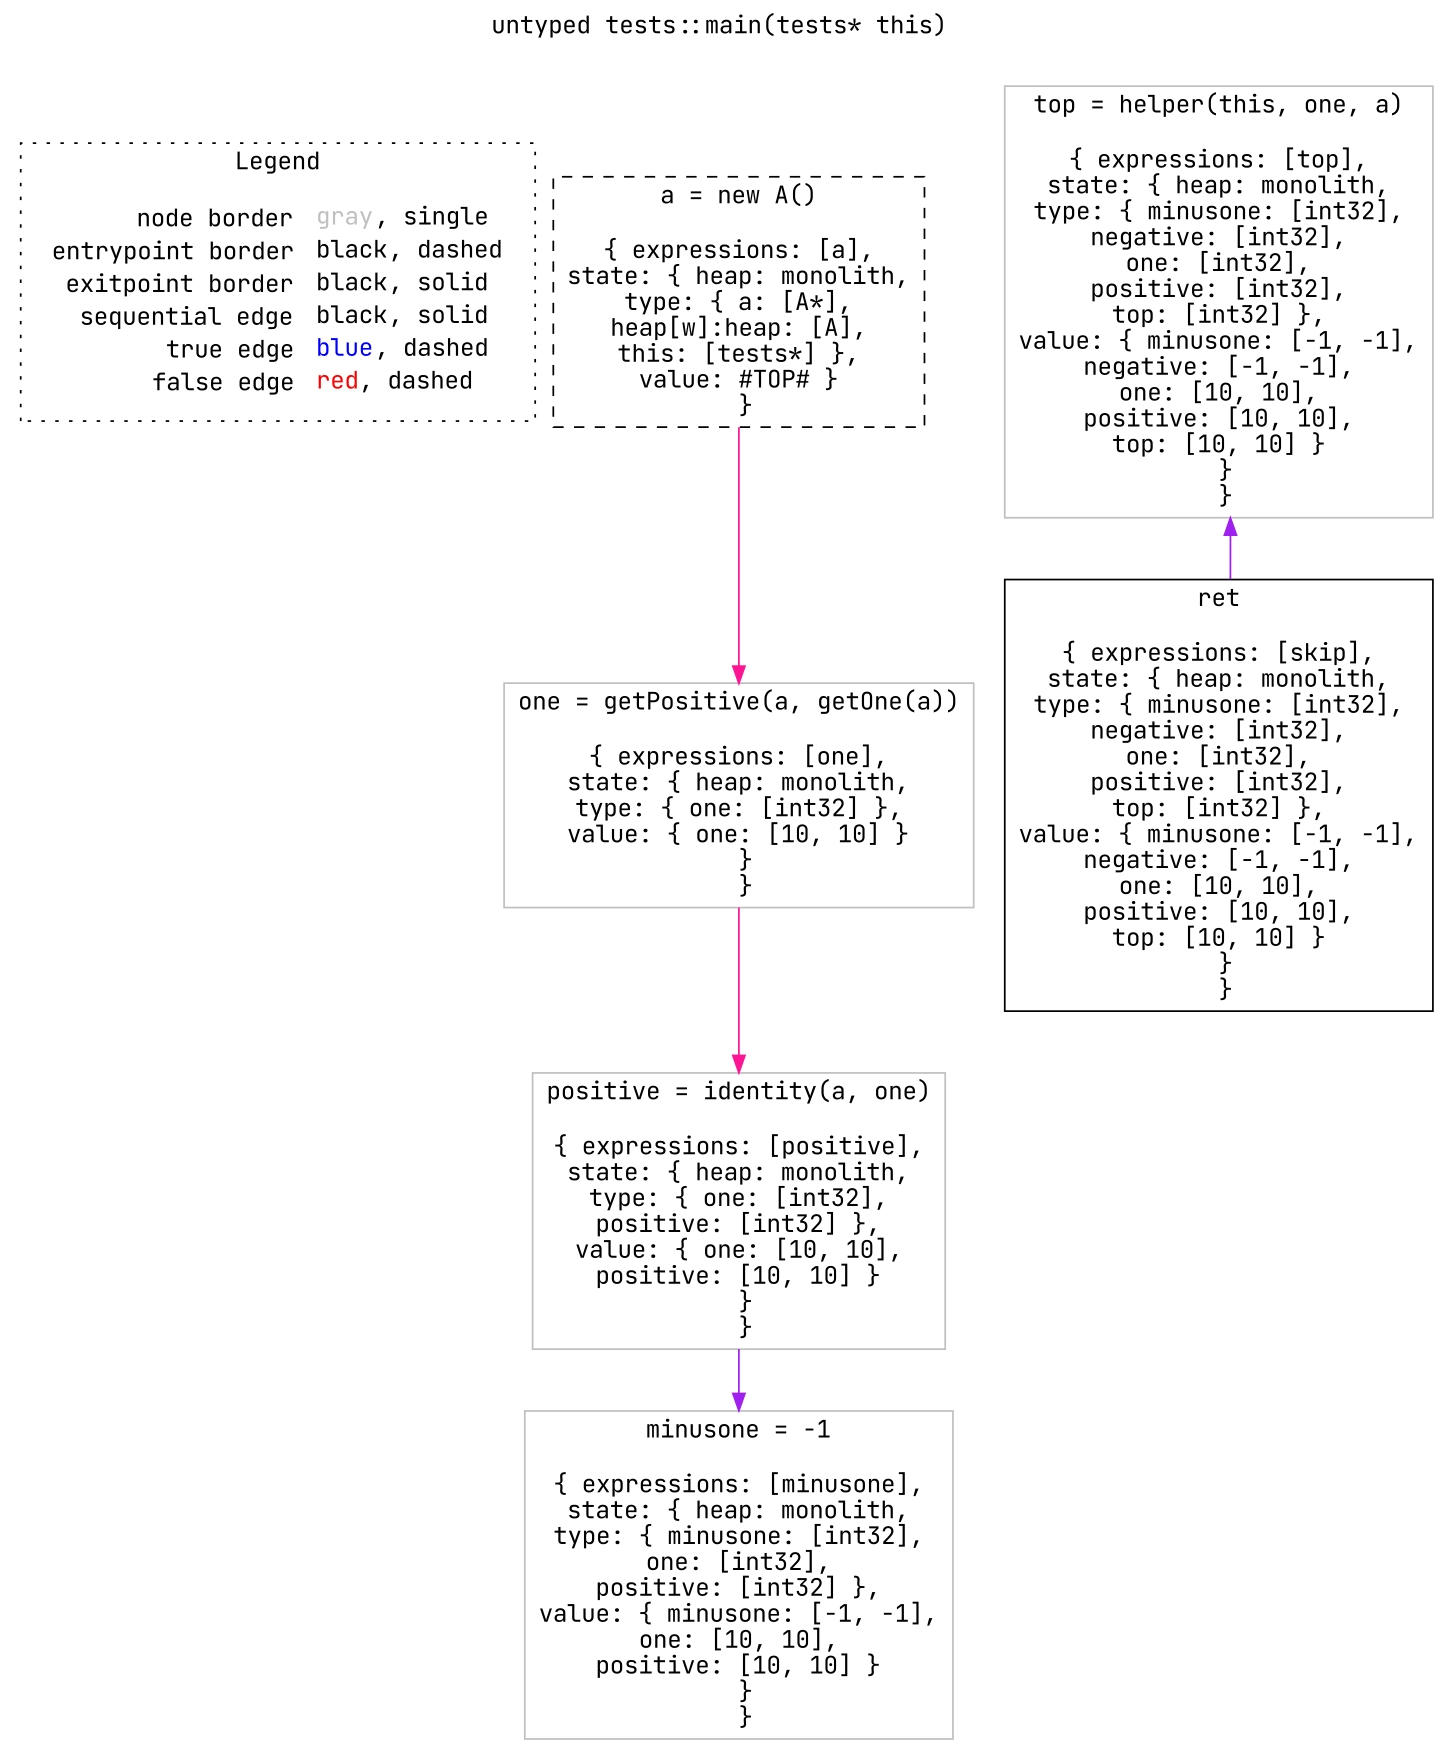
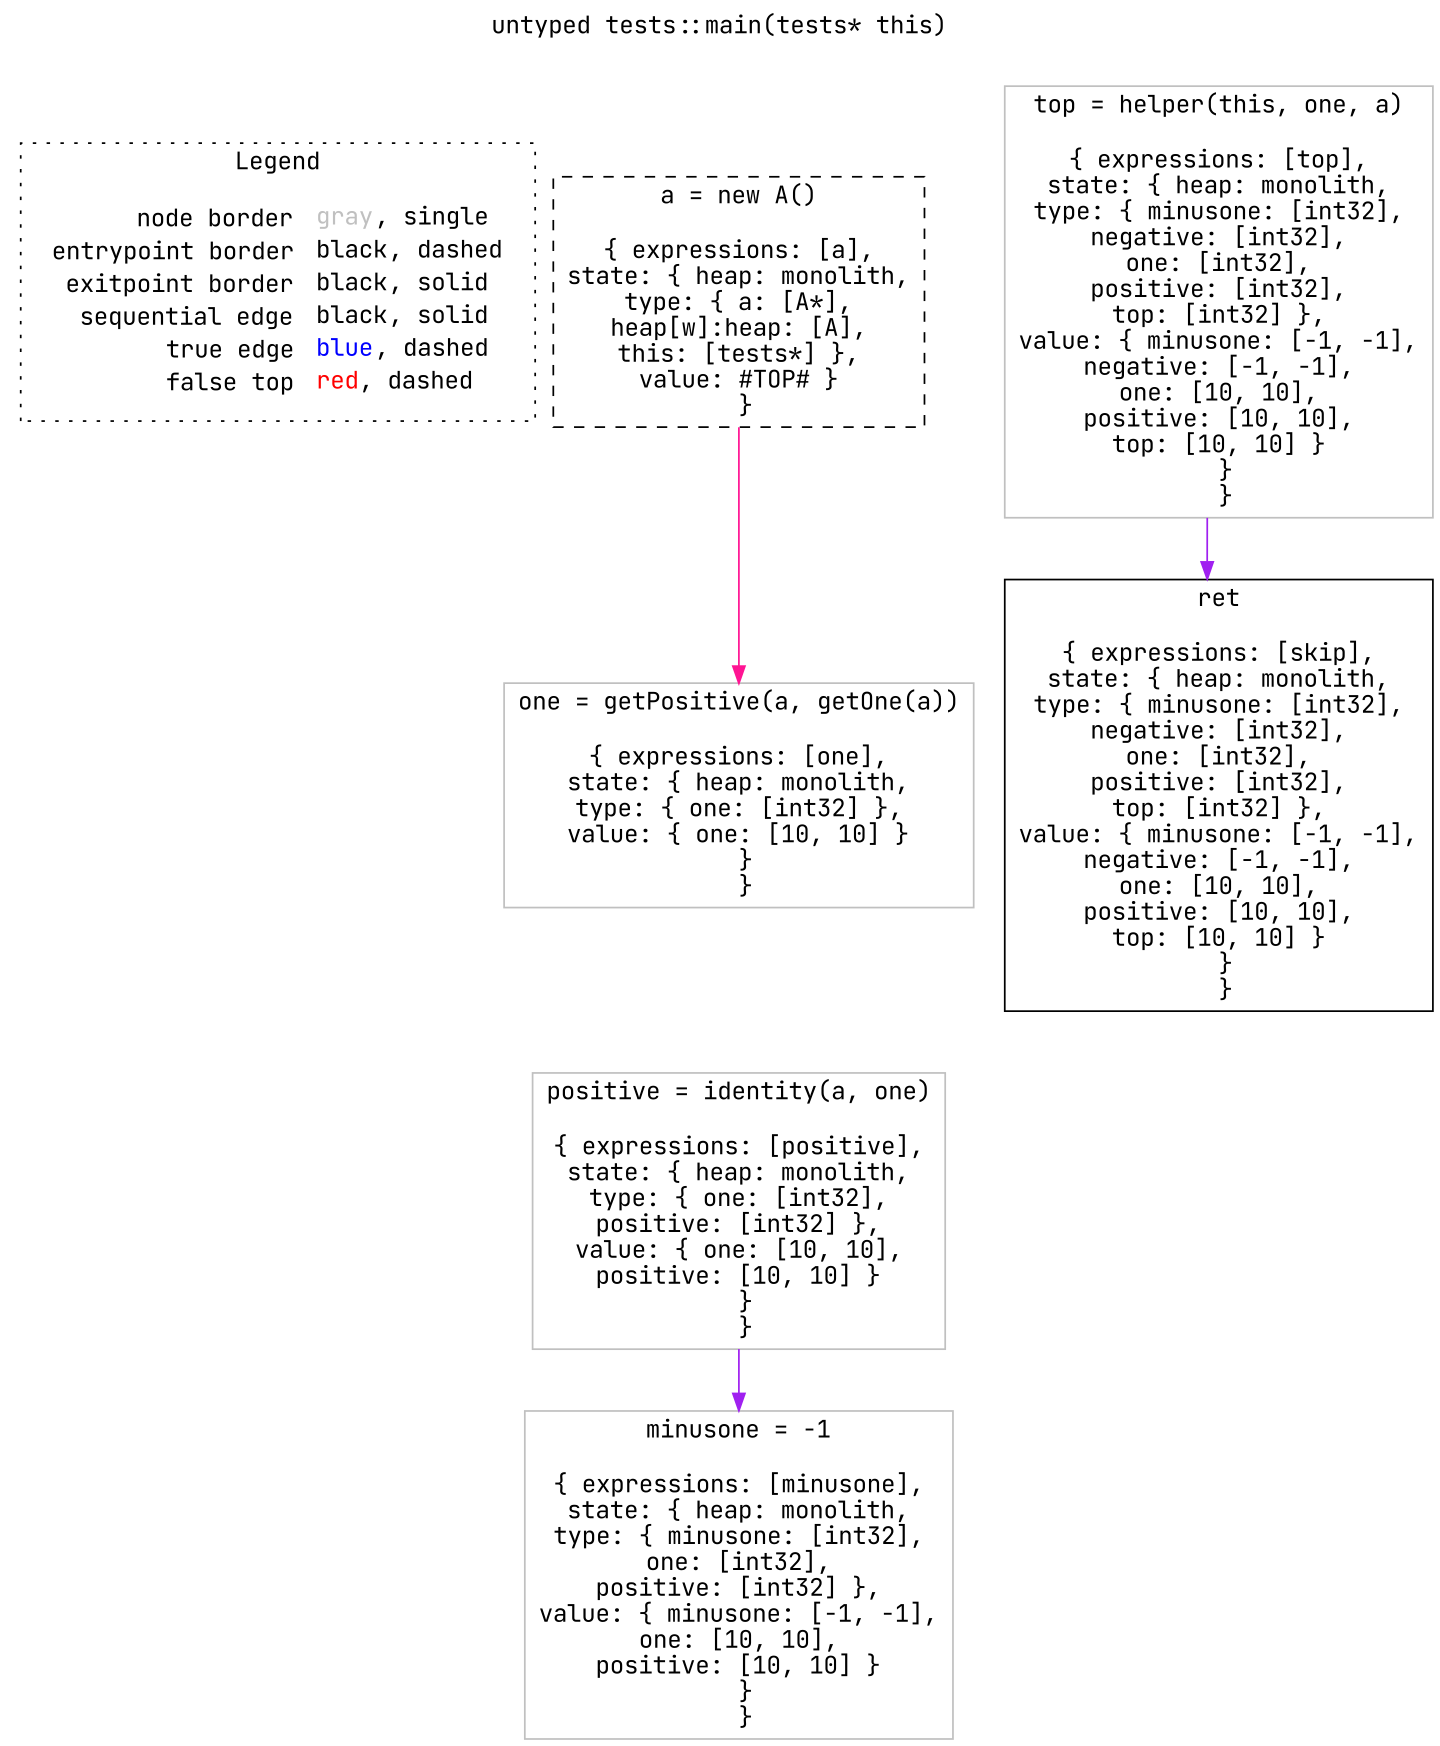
  digraph {
    fontname="JetBrains Mono"
    label="untyped tests::main(tests* this)"
    labelloc=t
    node [fontname="JetBrains Mono" shape=rect color=gray]
    edge [color=deeppink dir=forward fontname="JetBrains Mono"]
-   n1 [label=<<table border="0" cellpadding="2" cellspacing="0" cellborder="0"><tr><td align="right">node border&nbsp;</td><td align="left"><font color="gray">gray</font>, single</td></tr><tr><td align="right">entrypoint border&nbsp;</td><td align="left"><font color="black">black</font>, dashed</td></tr><tr><td align="right">exitpoint border&nbsp;</td><td align="left"><font color="black">black</font>, solid</td></tr><tr><td align="right">sequential edge&nbsp;</td><td align="left"><font color="black">black</font>, solid</td></tr><tr><td align="right">true edge&nbsp;</td><td align="left"><font color="blue">blue</font>, dashed</td></tr><tr><td align="right">false edge&nbsp;</td><td align="left"><font color="red">red</font>, dashed</td></tr></table>> shape=none color=""]
+   n1 [label=<<table border="0" cellpadding="2" cellspacing="0" cellborder="0"><tr><td align="right">node border&nbsp;</td><td align="left"><font color="gray">gray</font>, single</td></tr><tr><td align="right">entrypoint border&nbsp;</td><td align="left"><font color="black">black</font>, dashed</td></tr><tr><td align="right">exitpoint border&nbsp;</td><td align="left"><font color="black">black</font>, solid</td></tr><tr><td align="right">sequential edge&nbsp;</td><td align="left"><font color="black">black</font>, solid</td></tr><tr><td align="right">true edge&nbsp;</td><td align="left"><font color="blue">blue</font>, dashed</td></tr><tr><td align="right">false top&nbsp;</td><td align="left"><font color="red">red</font>, dashed</td></tr></table>> shape=none color=""]
    n2 [color=black label=<a = new A()<br/><br/>{ expressions: [a],<br/>state: { heap: monolith,<br/>type: { a: [A*],<br/>heap[w]:heap: [A],<br/>this: [tests*] },<br/>value: #TOP# }<br/> }<br/>> style=dashed]
    n3 [label=<one = getPositive(a, getOne(a))<br/><br/>{ expressions: [one],<br/>state: { heap: monolith,<br/>type: { one: [int32] },<br/>value: { one: [10, 10] }<br/> }<br/> }<br/>>]
    n4 [label=<positive = identity(a, one)<br/><br/>{ expressions: [positive],<br/>state: { heap: monolith,<br/>type: { one: [int32],<br/>positive: [int32] },<br/>value: { one: [10, 10],<br/>positive: [10, 10] }<br/> }<br/> }<br/>>]
    n5 [label=<minusone = -1<br/><br/>{ expressions: [minusone],<br/>state: { heap: monolith,<br/>type: { minusone: [int32],<br/>one: [int32],<br/>positive: [int32] },<br/>value: { minusone: [-1, -1],<br/>one: [10, 10],<br/>positive: [10, 10] }<br/> }<br/> }<br/>>]
    n6 [label=<top = helper(this, one, a)<br/><br/>{ expressions: [top],<br/>state: { heap: monolith,<br/>type: { minusone: [int32],<br/>negative: [int32],<br/>one: [int32],<br/>positive: [int32],<br/>top: [int32] },<br/>value: { minusone: [-1, -1],<br/>negative: [-1, -1],<br/>one: [10, 10],<br/>positive: [10, 10],<br/>top: [10, 10] }<br/> }<br/> }<br/>>]
    n7 [color=black label=<ret<br/><br/>{ expressions: [skip],<br/>state: { heap: monolith,<br/>type: { minusone: [int32],<br/>negative: [int32],<br/>one: [int32],<br/>positive: [int32],<br/>top: [int32] },<br/>value: { minusone: [-1, -1],<br/>negative: [-1, -1],<br/>one: [10, 10],<br/>positive: [10, 10],<br/>top: [10, 10] }<br/> }<br/> }<br/>>]
    subgraph cluster_1 {
      label=Legend
      style=dotted
      n1
    }
    n2 -> n3
-   n3 -> n4
    n4 -> n5 [color=purple]
-   n7 -> n6 [color=purple]
+   n6 -> n7 [color=purple]
  }
